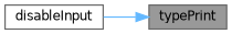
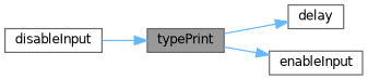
  digraph {
    rankdir=LR
    node [color=grey40 fillcolor=white fontname=Helvetica fontsize=10 shape=box style=filled]
    edge [color=steelblue1 fontname=Helvetica fontsize=10 labelfontname=Helvetica labelfontsize=10 style=solid]
    n1 [color=gray40 fillcolor=grey60 fontcolor=black height=0.2 label=typePrint width=0.4]
+   n2 [height=0.2 label=delay width=0.4]
+   n3 [height=0.2 label=enableInput width=0.4]
    n4 [height=0.2 label=disableInput width=0.4]
+   n1 -> n2
+   n1 -> n3
    n4 -> n1
  }
